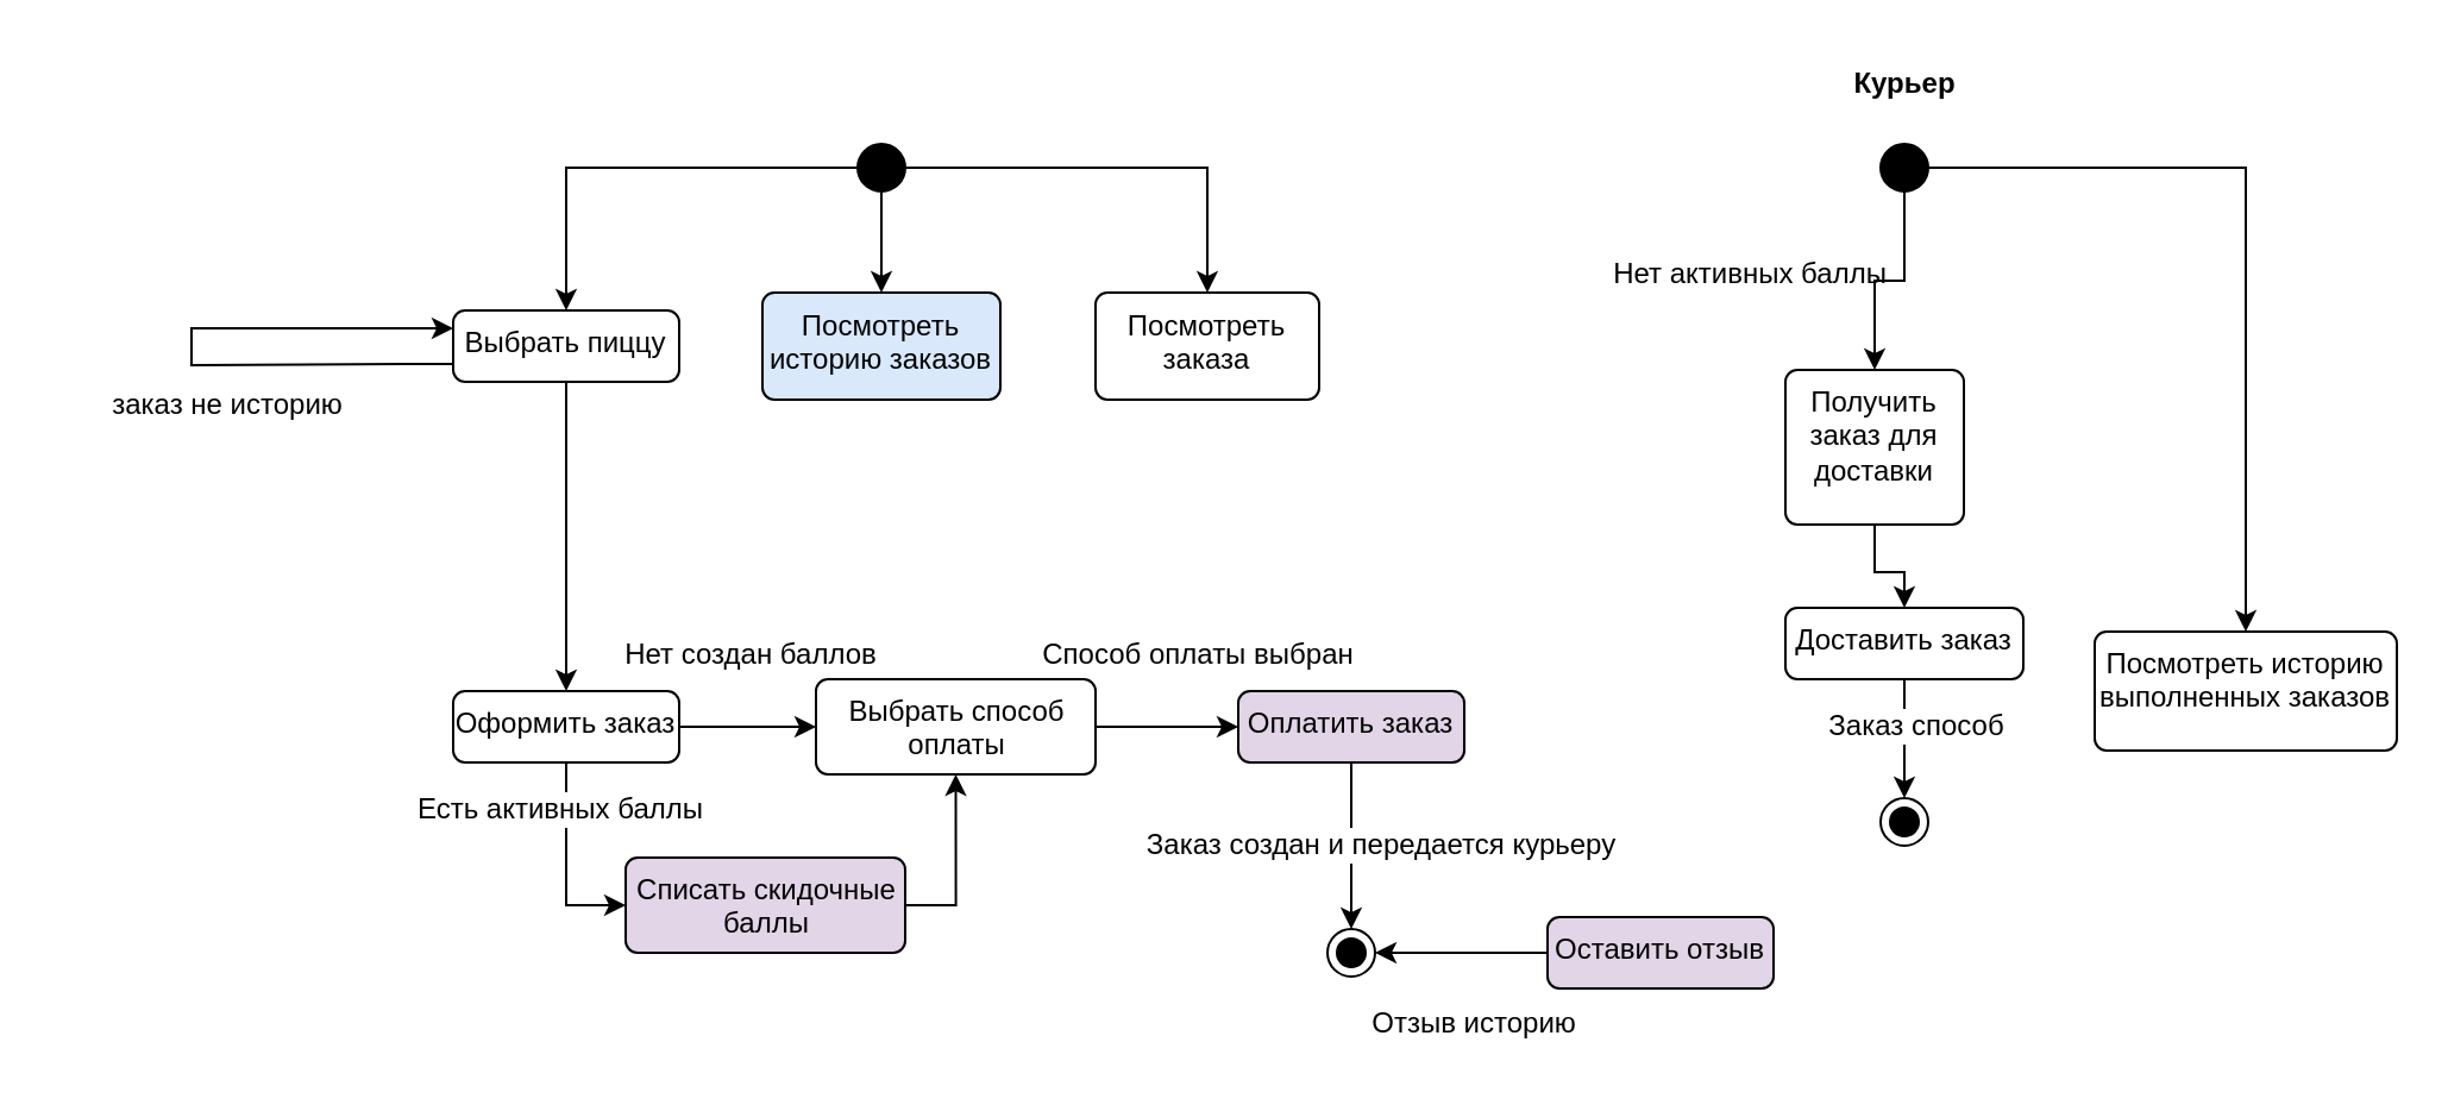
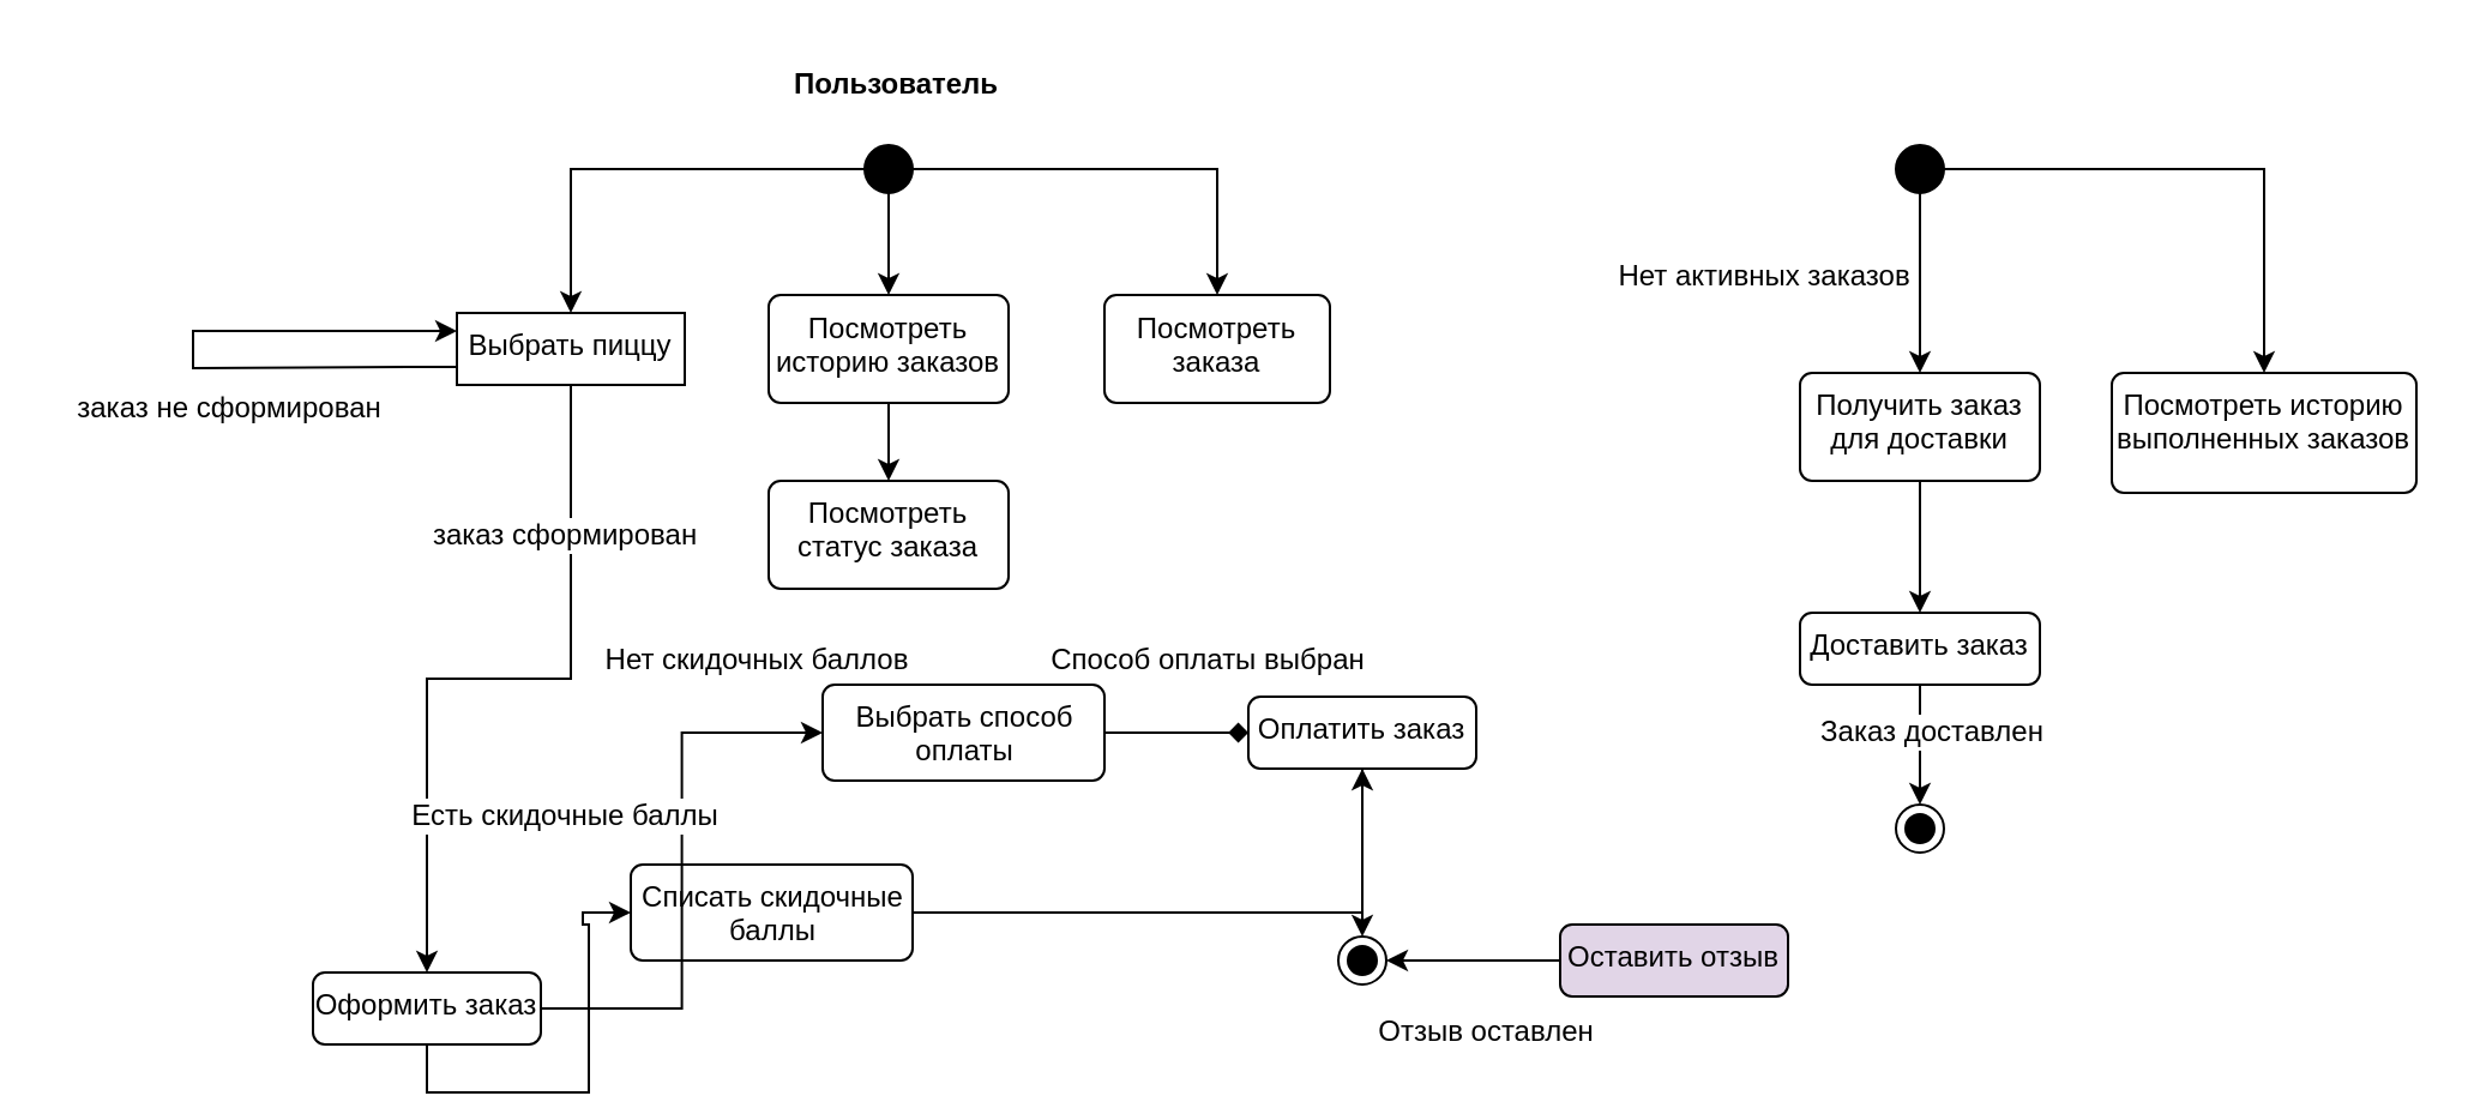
  <mxCell id="0" />
  <mxCell id="1" parent="0" />
  <mxCell id="2" style="edgeStyle=orthogonalEdgeStyle;rounded=0;orthogonalLoop=1;jettySize=auto;html=1;entryX=0.5;entryY=0;entryDx=0;entryDy=0;" edge="1" parent="1" source="5" target="10"><mxGeometry relative="1" as="geometry"><mxPoint x="370" y="130" as="targetPoint" /></mxGeometry></mxCell>
  <mxCell id="3" style="edgeStyle=orthogonalEdgeStyle;rounded=0;orthogonalLoop=1;jettySize=auto;html=1;entryX=0.5;entryY=0;entryDx=0;entryDy=0;" edge="1" parent="1" source="5" target="18"><mxGeometry relative="1" as="geometry" /></mxCell>
  <mxCell id="4" style="edgeStyle=orthogonalEdgeStyle;rounded=0;orthogonalLoop=1;jettySize=auto;html=1;exitX=0.5;exitY=1;exitDx=0;exitDy=0;" edge="1" parent="1" source="5" target="20"><mxGeometry relative="1" as="geometry" /></mxCell>
  <mxCell id="5" value="" style="ellipse;fillColor=strokeColor;html=1;" vertex="1" parent="1"><mxGeometry x="360" y="60" width="20" height="20" as="geometry" /></mxCell>
  <mxCell id="6" value="" style="ellipse;html=1;shape=endState;fillColor=strokeColor;" vertex="1" parent="1"><mxGeometry x="557.5" y="390" width="20" height="20" as="geometry" /></mxCell>
  <mxCell id="7" style="edgeStyle=orthogonalEdgeStyle;rounded=0;orthogonalLoop=1;jettySize=auto;html=1;entryX=0.5;entryY=0;entryDx=0;entryDy=0;" edge="1" parent="1" source="8" target="6"><mxGeometry relative="1" as="geometry" /></mxCell>
- <mxCell id="8" value="Оплатить заказ" style="html=1;align=center;verticalAlign=top;rounded=1;absoluteArcSize=1;arcSize=10;dashed=0;whiteSpace=wrap;fillColor=#e1d5e7;" vertex="1" parent="1"><mxGeometry x="520" y="290" width="95" height="30" as="geometry" /></mxCell>
+ <mxCell id="8" value="Оплатить заказ" style="html=1;align=center;verticalAlign=top;rounded=1;absoluteArcSize=1;arcSize=10;dashed=0;whiteSpace=wrap;" vertex="1" parent="1"><mxGeometry x="520" y="290" width="95" height="30" as="geometry" /></mxCell>
  <mxCell id="9" style="edgeStyle=orthogonalEdgeStyle;rounded=0;orthogonalLoop=1;jettySize=auto;html=1;exitX=0.5;exitY=1;exitDx=0;exitDy=0;entryX=0.5;entryY=0;entryDx=0;entryDy=0;" edge="1" parent="1" source="10" target="17"><mxGeometry relative="1" as="geometry" /></mxCell>
- <mxCell id="10" value="Выбрать пиццу" style="html=1;align=center;verticalAlign=top;rounded=1;absoluteArcSize=1;arcSize=10;dashed=0;whiteSpace=wrap;" vertex="1" parent="1"><mxGeometry x="190" y="130" width="95" height="30" as="geometry" /></mxCell>
- <mxCell id="11" style="edgeStyle=orthogonalEdgeStyle;rounded=0;orthogonalLoop=1;jettySize=auto;html=1;exitX=1;exitY=0.5;exitDx=0;exitDy=0;entryX=0.5;entryY=1;entryDx=0;entryDy=0;" edge="1" parent="1" source="12" target="14"><mxGeometry relative="1" as="geometry" /></mxCell>
- <mxCell id="12" value="Списать скидочные баллы" style="html=1;align=center;verticalAlign=top;rounded=1;absoluteArcSize=1;arcSize=10;dashed=0;whiteSpace=wrap;fillColor=#e1d5e7;" vertex="1" parent="1"><mxGeometry x="262.5" y="360" width="117.5" height="40" as="geometry" /></mxCell>
- <mxCell id="13" style="edgeStyle=orthogonalEdgeStyle;rounded=0;orthogonalLoop=1;jettySize=auto;html=1;exitX=1;exitY=0.5;exitDx=0;exitDy=0;entryX=0;entryY=0.5;entryDx=0;entryDy=0;" edge="1" parent="1" source="14" target="8"><mxGeometry relative="1" as="geometry" /></mxCell>
+ <mxCell id="10" value="Выбрать пиццу" style="html=1;align=center;verticalAlign=top;absoluteArcSize=1;arcSize=10;dashed=0;whiteSpace=wrap;rounded=0;" vertex="1" parent="1"><mxGeometry x="190" y="130" width="95" height="30" as="geometry" /></mxCell>
+ <mxCell id="11" style="edgeStyle=orthogonalEdgeStyle;rounded=0;orthogonalLoop=1;jettySize=auto;html=1;exitX=1;exitY=0.5;exitDx=0;exitDy=0;" edge="1" parent="1" source="12" target="8"><mxGeometry relative="1" as="geometry" /></mxCell>
+ <mxCell id="12" value="Списать скидочные баллы" style="html=1;align=center;verticalAlign=top;rounded=1;absoluteArcSize=1;arcSize=10;dashed=0;whiteSpace=wrap;" vertex="1" parent="1"><mxGeometry x="262.5" y="360" width="117.5" height="40" as="geometry" /></mxCell>
+ <mxCell id="13" style="edgeStyle=orthogonalEdgeStyle;rounded=0;orthogonalLoop=1;jettySize=auto;html=1;exitX=1;exitY=0.5;exitDx=0;exitDy=0;entryX=0;entryY=0.5;entryDx=0;entryDy=0;endArrow=diamond;" edge="1" parent="1" source="14" target="8"><mxGeometry relative="1" as="geometry" /></mxCell>
  <mxCell id="14" value="Выбрать способ оплаты" style="html=1;align=center;verticalAlign=top;rounded=1;absoluteArcSize=1;arcSize=10;dashed=0;whiteSpace=wrap;" vertex="1" parent="1"><mxGeometry x="342.5" y="285" width="117.5" height="40" as="geometry" /></mxCell>
  <mxCell id="15" style="edgeStyle=orthogonalEdgeStyle;rounded=0;orthogonalLoop=1;jettySize=auto;html=1;exitX=1;exitY=0.5;exitDx=0;exitDy=0;entryX=0;entryY=0.5;entryDx=0;entryDy=0;" edge="1" parent="1" source="17" target="14"><mxGeometry relative="1" as="geometry" /></mxCell>
  <mxCell id="16" style="edgeStyle=orthogonalEdgeStyle;rounded=0;orthogonalLoop=1;jettySize=auto;html=1;exitX=0.5;exitY=1;exitDx=0;exitDy=0;entryX=0;entryY=0.5;entryDx=0;entryDy=0;" edge="1" parent="1" source="17" target="12"><mxGeometry relative="1" as="geometry" /></mxCell>
- <mxCell id="17" value="Оформить заказ" style="html=1;align=center;verticalAlign=top;rounded=1;absoluteArcSize=1;arcSize=10;dashed=0;whiteSpace=wrap;" vertex="1" parent="1"><mxGeometry x="190" y="290" width="95" height="30" as="geometry" /></mxCell>
+ <mxCell id="17" value="Оформить заказ" style="html=1;align=center;verticalAlign=top;rounded=1;absoluteArcSize=1;arcSize=10;dashed=0;whiteSpace=wrap;" vertex="1" parent="1"><mxGeometry x="130" y="405" width="95" height="30" as="geometry" /></mxCell>
  <mxCell id="18" value="Посмотреть заказа" style="html=1;align=center;verticalAlign=top;rounded=1;absoluteArcSize=1;arcSize=10;dashed=0;whiteSpace=wrap;" vertex="1" parent="1"><mxGeometry x="460" y="122.5" width="94" height="45" as="geometry" /></mxCell>
- <mxCell id="20" value="Посмотреть историю заказов" style="html=1;align=center;verticalAlign=top;rounded=1;absoluteArcSize=1;arcSize=10;dashed=0;whiteSpace=wrap;fillColor=#dae8fc;" vertex="1" parent="1"><mxGeometry x="320" y="122.5" width="100" height="45" as="geometry" /></mxCell>
+ <mxCell id="19" style="edgeStyle=orthogonalEdgeStyle;rounded=0;orthogonalLoop=1;jettySize=auto;html=1;exitX=0.5;exitY=1;exitDx=0;exitDy=0;entryX=0.5;entryY=0;entryDx=0;entryDy=0;" edge="1" parent="1" source="20" target="21"><mxGeometry relative="1" as="geometry" /></mxCell>
+ <mxCell id="20" value="Посмотреть историю заказов" style="html=1;align=center;verticalAlign=top;rounded=1;absoluteArcSize=1;arcSize=10;dashed=0;whiteSpace=wrap;" vertex="1" parent="1"><mxGeometry x="320" y="122.5" width="100" height="45" as="geometry" /></mxCell>
+ <mxCell id="21" value="Посмотреть статус заказа" style="html=1;align=center;verticalAlign=top;rounded=1;absoluteArcSize=1;arcSize=10;dashed=0;whiteSpace=wrap;" vertex="1" parent="1"><mxGeometry x="320" y="200" width="100" height="45" as="geometry" /></mxCell>
+ <mxCell id="22" value="Пользователь" style="text;html=1;align=center;verticalAlign=middle;resizable=0;points=[];autosize=1;strokeColor=none;fillColor=none;fontStyle=1" vertex="1" parent="1"><mxGeometry x="322.5" y="20" width="100" height="30" as="geometry" /></mxCell>
  <mxCell id="23" style="edgeStyle=orthogonalEdgeStyle;rounded=0;orthogonalLoop=1;jettySize=auto;html=1;entryX=0.5;entryY=0;entryDx=0;entryDy=0;" edge="1" parent="1" source="25" target="28"><mxGeometry relative="1" as="geometry" /></mxCell>
  <mxCell id="24" style="edgeStyle=orthogonalEdgeStyle;rounded=0;orthogonalLoop=1;jettySize=auto;html=1;entryX=0.5;entryY=0;entryDx=0;entryDy=0;" edge="1" parent="1" source="25" target="31"><mxGeometry relative="1" as="geometry" /></mxCell>
  <mxCell id="25" value="" style="ellipse;fillColor=strokeColor;html=1;" vertex="1" parent="1"><mxGeometry x="790" y="60" width="20" height="20" as="geometry" /></mxCell>
- <mxCell id="26" value="Курьер" style="text;html=1;align=center;verticalAlign=middle;resizable=0;points=[];autosize=1;strokeColor=none;fillColor=none;fontStyle=1" vertex="1" parent="1"><mxGeometry x="770" y="20" width="60" height="30" as="geometry" /></mxCell>
  <mxCell id="27" style="edgeStyle=orthogonalEdgeStyle;rounded=0;orthogonalLoop=1;jettySize=auto;html=1;entryX=0.5;entryY=0;entryDx=0;entryDy=0;" edge="1" parent="1" source="28" target="30"><mxGeometry relative="1" as="geometry" /></mxCell>
- <mxCell id="28" value="Получить заказ для доставки" style="html=1;align=center;verticalAlign=top;rounded=1;absoluteArcSize=1;arcSize=10;dashed=0;whiteSpace=wrap;" vertex="1" parent="1"><mxGeometry x="750" y="155" width="75" height="65" as="geometry" /></mxCell>
+ <mxCell id="28" value="Получить заказ для доставки" style="html=1;align=center;verticalAlign=top;rounded=1;absoluteArcSize=1;arcSize=10;dashed=0;whiteSpace=wrap;" vertex="1" parent="1"><mxGeometry x="750" y="155" width="100" height="45" as="geometry" /></mxCell>
  <mxCell id="29" style="edgeStyle=orthogonalEdgeStyle;rounded=0;orthogonalLoop=1;jettySize=auto;html=1;" edge="1" parent="1" source="30" target="43"><mxGeometry relative="1" as="geometry" /></mxCell>
  <mxCell id="30" value="Доставить заказ" style="html=1;align=center;verticalAlign=top;rounded=1;absoluteArcSize=1;arcSize=10;dashed=0;whiteSpace=wrap;" vertex="1" parent="1"><mxGeometry x="750" y="255" width="100" height="30" as="geometry" /></mxCell>
- <mxCell id="31" value="Посмотреть историю выполненных заказов" style="html=1;align=center;verticalAlign=top;rounded=1;absoluteArcSize=1;arcSize=10;dashed=0;whiteSpace=wrap;" vertex="1" parent="1"><mxGeometry x="880" y="265" width="127" height="50" as="geometry" /></mxCell>
- <mxCell id="32" value="Нет активных баллы" style="text;html=1;align=center;verticalAlign=middle;resizable=0;points=[];autosize=1;strokeColor=none;fillColor=none;" vertex="1" parent="1"><mxGeometry x="660" y="100" width="150" height="30" as="geometry" /></mxCell>
- <mxCell id="33" value="Есть активных баллы" style="text;html=1;align=center;verticalAlign=middle;resizable=0;points=[];autosize=1;strokeColor=none;fillColor=none;labelBackgroundColor=default;" vertex="1" parent="1"><mxGeometry x="160" y="325" width="150" height="30" as="geometry" /></mxCell>
- <mxCell id="34" value="Нет создан баллов" style="text;html=1;align=center;verticalAlign=middle;resizable=0;points=[];autosize=1;strokeColor=none;fillColor=none;" vertex="1" parent="1"><mxGeometry x="240" y="260" width="150" height="30" as="geometry" /></mxCell>
+ <mxCell id="31" value="Посмотреть историю выполненных заказов" style="html=1;align=center;verticalAlign=top;rounded=1;absoluteArcSize=1;arcSize=10;dashed=0;whiteSpace=wrap;" vertex="1" parent="1"><mxGeometry x="880" y="155" width="127" height="50" as="geometry" /></mxCell>
+ <mxCell id="32" value="Нет активных заказов" style="text;html=1;align=center;verticalAlign=middle;resizable=0;points=[];autosize=1;strokeColor=none;fillColor=none;" vertex="1" parent="1"><mxGeometry x="660" y="100" width="150" height="30" as="geometry" /></mxCell>
+ <mxCell id="33" value="Есть скидочные баллы" style="text;html=1;align=center;verticalAlign=middle;resizable=0;points=[];autosize=1;strokeColor=none;fillColor=none;labelBackgroundColor=default;" vertex="1" parent="1"><mxGeometry x="160" y="325" width="150" height="30" as="geometry" /></mxCell>
+ <mxCell id="34" value="Нет скидочных баллов" style="text;html=1;align=center;verticalAlign=middle;resizable=0;points=[];autosize=1;strokeColor=none;fillColor=none;" vertex="1" parent="1"><mxGeometry x="240" y="260" width="150" height="30" as="geometry" /></mxCell>
  <mxCell id="35" value="Способ оплаты выбран" style="text;html=1;align=center;verticalAlign=middle;resizable=0;points=[];autosize=1;strokeColor=none;fillColor=none;" vertex="1" parent="1"><mxGeometry x="427.5" y="260" width="150" height="30" as="geometry" /></mxCell>
+ <mxCell id="36" value="заказ сформирован" style="text;html=1;align=center;verticalAlign=middle;resizable=0;points=[];autosize=1;strokeColor=none;fillColor=none;labelBackgroundColor=default;" vertex="1" parent="1"><mxGeometry x="170" y="207.5" width="130" height="30" as="geometry" /></mxCell>
  <mxCell id="37" style="edgeStyle=orthogonalEdgeStyle;rounded=0;orthogonalLoop=1;jettySize=auto;html=1;entryX=0;entryY=0.25;entryDx=0;entryDy=0;exitX=0;exitY=0.75;exitDx=0;exitDy=0;" edge="1" parent="1" source="10" target="10"><mxGeometry relative="1" as="geometry"><mxPoint x="60" y="140" as="sourcePoint" /><Array as="points"><mxPoint x="170" y="153" /><mxPoint x="80" y="153" /><mxPoint x="80" y="138" /></Array></mxGeometry></mxCell>
- <mxCell id="38" value="заказ не историю" style="text;html=1;align=center;verticalAlign=middle;resizable=0;points=[];autosize=1;strokeColor=none;fillColor=none;" vertex="1" parent="1"><mxGeometry x="20" y="155" width="150" height="30" as="geometry" /></mxCell>
- <mxCell id="39" value="Заказ способ" style="text;html=1;align=center;verticalAlign=middle;resizable=0;points=[];autosize=1;strokeColor=none;fillColor=none;labelBackgroundColor=default;" vertex="1" parent="1"><mxGeometry x="745" y="290" width="120" height="30" as="geometry" /></mxCell>
- <mxCell id="40" value="Заказ создан и передается курьеру" style="text;html=1;align=center;verticalAlign=middle;resizable=0;points=[];autosize=1;strokeColor=none;fillColor=none;labelBackgroundColor=default;" vertex="1" parent="1"><mxGeometry x="470" y="340" width="220" height="30" as="geometry" /></mxCell>
+ <mxCell id="38" value="заказ не сформирован" style="text;html=1;align=center;verticalAlign=middle;resizable=0;points=[];autosize=1;strokeColor=none;fillColor=none;" vertex="1" parent="1"><mxGeometry x="20" y="155" width="150" height="30" as="geometry" /></mxCell>
+ <mxCell id="39" value="Заказ доставлен" style="text;html=1;align=center;verticalAlign=middle;resizable=0;points=[];autosize=1;strokeColor=none;fillColor=none;labelBackgroundColor=default;" vertex="1" parent="1"><mxGeometry x="745" y="290" width="120" height="30" as="geometry" /></mxCell>
  <mxCell id="41" style="edgeStyle=orthogonalEdgeStyle;rounded=0;orthogonalLoop=1;jettySize=auto;html=1;" edge="1" parent="1" source="42" target="6"><mxGeometry relative="1" as="geometry" /></mxCell>
  <mxCell id="42" value="Оставить отзыв" style="html=1;align=center;verticalAlign=top;rounded=1;absoluteArcSize=1;arcSize=10;dashed=0;whiteSpace=wrap;fillColor=#e1d5e7;" vertex="1" parent="1"><mxGeometry x="650" y="385" width="95" height="30" as="geometry" /></mxCell>
  <mxCell id="43" value="" style="ellipse;html=1;shape=endState;fillColor=strokeColor;" vertex="1" parent="1"><mxGeometry x="790" y="335" width="20" height="20" as="geometry" /></mxCell>
- <mxCell id="44" value="Отзыв историю" style="text;html=1;align=center;verticalAlign=middle;resizable=0;points=[];autosize=1;strokeColor=none;fillColor=none;" vertex="1" parent="1"><mxGeometry x="564" y="415" width="110" height="30" as="geometry" /></mxCell>
+ <mxCell id="44" value="Отзыв оставлен" style="text;html=1;align=center;verticalAlign=middle;resizable=0;points=[];autosize=1;strokeColor=none;fillColor=none;" vertex="1" parent="1"><mxGeometry x="564" y="415" width="110" height="30" as="geometry" /></mxCell>
